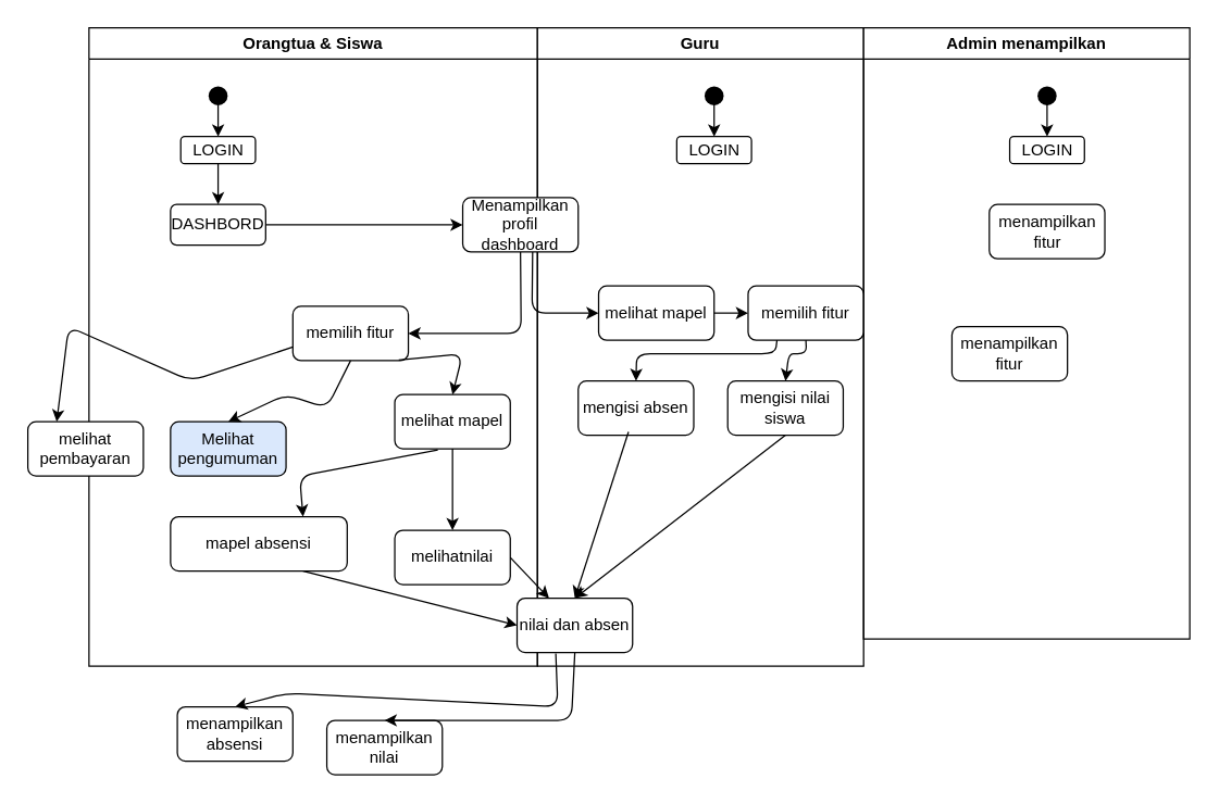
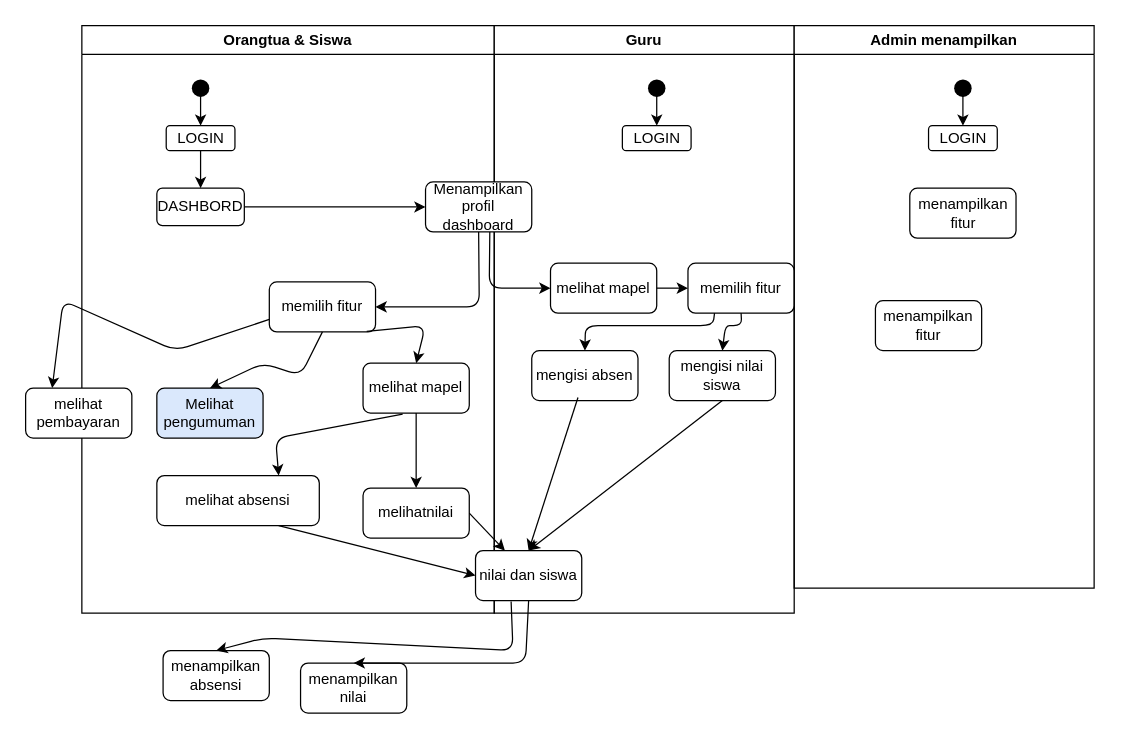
  <mxCell id="0" />
  <mxCell id="1" parent="0" />
  <mxCell id="2" value="Orangtua &amp;amp; Siswa" style="swimlane;whiteSpace=wrap;html=1;" vertex="1" parent="1"><mxGeometry x="65" y="20" width="330" height="470" as="geometry" /></mxCell>
  <mxCell id="3" value="" style="shape=waypoint;sketch=0;fillStyle=solid;size=6;pointerEvents=1;points=[];fillColor=none;resizable=0;rotatable=0;perimeter=centerPerimeter;snapToPoint=1;strokeWidth=5;" vertex="1" parent="2"><mxGeometry x="85" y="40" width="20" height="20" as="geometry" /></mxCell>
  <mxCell id="4" value="LOGIN" style="rounded=1;whiteSpace=wrap;html=1;" vertex="1" parent="2"><mxGeometry x="67.5" y="80" width="55" height="20" as="geometry" /></mxCell>
  <mxCell id="5" value="" style="endArrow=classic;html=1;exitX=0.398;exitY=0.731;exitDx=0;exitDy=0;exitPerimeter=0;entryX=0.5;entryY=0;entryDx=0;entryDy=0;" edge="1" parent="2" source="3" target="4"><mxGeometry width="50" height="50" relative="1" as="geometry"><mxPoint x="225" y="180" as="sourcePoint" /><mxPoint x="275" y="130" as="targetPoint" /></mxGeometry></mxCell>
  <mxCell id="6" value="DASHBORD" style="rounded=1;whiteSpace=wrap;html=1;" vertex="1" parent="2"><mxGeometry x="60" y="130" width="70" height="30" as="geometry" /></mxCell>
  <mxCell id="7" value="memilih fitur" style="rounded=1;whiteSpace=wrap;html=1;" vertex="1" parent="2"><mxGeometry x="150" y="205" width="85" height="40" as="geometry" /></mxCell>
  <mxCell id="8" value="" style="endArrow=classic;html=1;exitX=0.5;exitY=1;exitDx=0;exitDy=0;" edge="1" parent="2" source="4" target="6"><mxGeometry width="50" height="50" relative="1" as="geometry"><mxPoint x="265" y="240" as="sourcePoint" /><mxPoint x="315" y="190" as="targetPoint" /></mxGeometry></mxCell>
  <mxCell id="9" value="" style="endArrow=classic;html=1;exitX=0.917;exitY=0.989;exitDx=0;exitDy=0;entryX=0.5;entryY=0;entryDx=0;entryDy=0;exitPerimeter=0;" edge="1" parent="2" source="7" target="10"><mxGeometry width="50" height="50" relative="1" as="geometry"><mxPoint x="105" y="110" as="sourcePoint" /><mxPoint x="105" y="140" as="targetPoint" /><Array as="points"><mxPoint x="275" y="240" /></Array></mxGeometry></mxCell>
  <mxCell id="10" value="melihat mapel" style="rounded=1;whiteSpace=wrap;html=1;" vertex="1" parent="2"><mxGeometry x="225" y="270" width="85" height="40" as="geometry" /></mxCell>
- <mxCell id="11" value="mapel absensi" style="rounded=1;whiteSpace=wrap;html=1;" vertex="1" parent="2"><mxGeometry x="60" y="360" width="130" height="40" as="geometry" /></mxCell>
+ <mxCell id="11" value="melihat absensi" style="rounded=1;whiteSpace=wrap;html=1;" vertex="1" parent="2"><mxGeometry x="60" y="360" width="130" height="40" as="geometry" /></mxCell>
  <mxCell id="12" value="" style="endArrow=classic;html=1;exitX=0.373;exitY=1.021;exitDx=0;exitDy=0;entryX=0.75;entryY=0;entryDx=0;entryDy=0;exitPerimeter=0;" edge="1" parent="2" source="10" target="11"><mxGeometry width="50" height="50" relative="1" as="geometry"><mxPoint x="100" y="319" as="sourcePoint" /><mxPoint x="118" y="370" as="targetPoint" /><Array as="points"><mxPoint x="155" y="330" /></Array></mxGeometry></mxCell>
  <mxCell id="13" value="Melihat pengumuman" style="rounded=1;whiteSpace=wrap;html=1;fillColor=#dae8fc;" vertex="1" parent="2"><mxGeometry x="60" y="290" width="85" height="40" as="geometry" /></mxCell>
  <mxCell id="14" value="" style="endArrow=classic;html=1;exitX=0.5;exitY=1;exitDx=0;exitDy=0;entryX=0.5;entryY=0;entryDx=0;entryDy=0;" edge="1" parent="2" source="7" target="13"><mxGeometry width="50" height="50" relative="1" as="geometry"><mxPoint x="160" y="245" as="sourcePoint" /><mxPoint x="121" y="280" as="targetPoint" /><Array as="points"><mxPoint x="175" y="280" /><mxPoint x="145" y="270" /></Array></mxGeometry></mxCell>
  <mxCell id="15" value="melihat pembayaran" style="rounded=1;whiteSpace=wrap;html=1;" vertex="1" parent="2"><mxGeometry x="-45" y="290" width="85" height="40" as="geometry" /></mxCell>
  <mxCell id="16" value="" style="endArrow=classic;html=1;exitX=0;exitY=0.75;exitDx=0;exitDy=0;entryX=0.25;entryY=0;entryDx=0;entryDy=0;" edge="1" parent="2" source="7" target="15"><mxGeometry width="50" height="50" relative="1" as="geometry"><mxPoint x="160" y="235" as="sourcePoint" /><mxPoint x="53" y="280" as="targetPoint" /><Array as="points"><mxPoint x="75" y="260" /><mxPoint x="-15" y="220" /></Array></mxGeometry></mxCell>
  <mxCell id="17" value="melihatnilai" style="rounded=1;whiteSpace=wrap;html=1;" vertex="1" parent="2"><mxGeometry x="225" y="370" width="85" height="40" as="geometry" /></mxCell>
  <mxCell id="18" value="" style="endArrow=classic;html=1;exitX=0.5;exitY=1;exitDx=0;exitDy=0;entryX=0.5;entryY=0;entryDx=0;entryDy=0;" edge="1" parent="2" source="10" target="17"><mxGeometry width="50" height="50" relative="1" as="geometry"><mxPoint x="75" y="340" as="sourcePoint" /><mxPoint x="45" y="380" as="targetPoint" /></mxGeometry></mxCell>
  <mxCell id="19" value="Guru" style="swimlane;whiteSpace=wrap;html=1;" vertex="1" parent="1"><mxGeometry x="395" y="20" width="240" height="470" as="geometry" /></mxCell>
  <mxCell id="20" value="Menampilkan profil dashboard" style="rounded=1;whiteSpace=wrap;html=1;" vertex="1" parent="19"><mxGeometry x="-55" y="125" width="85" height="40" as="geometry" /></mxCell>
  <mxCell id="21" value="" style="shape=waypoint;sketch=0;fillStyle=solid;size=6;pointerEvents=1;points=[];fillColor=none;resizable=0;rotatable=0;perimeter=centerPerimeter;snapToPoint=1;strokeWidth=5;" vertex="1" parent="19"><mxGeometry x="120" y="40" width="20" height="20" as="geometry" /></mxCell>
  <mxCell id="22" value="LOGIN" style="rounded=1;whiteSpace=wrap;html=1;" vertex="1" parent="19"><mxGeometry x="102.5" y="80" width="55" height="20" as="geometry" /></mxCell>
  <mxCell id="23" value="" style="endArrow=classic;html=1;entryX=0.5;entryY=0;entryDx=0;entryDy=0;" edge="1" parent="19" source="21" target="22"><mxGeometry width="50" height="50" relative="1" as="geometry"><mxPoint x="-185" y="60" as="sourcePoint" /><mxPoint x="-185" y="90" as="targetPoint" /></mxGeometry></mxCell>
  <mxCell id="24" value="melihat mapel" style="rounded=1;whiteSpace=wrap;html=1;" vertex="1" parent="19"><mxGeometry x="45" y="190" width="85" height="40" as="geometry" /></mxCell>
  <mxCell id="25" value="mengisi absen" style="rounded=1;whiteSpace=wrap;html=1;" vertex="1" parent="19"><mxGeometry x="30" y="260" width="85" height="40" as="geometry" /></mxCell>
  <mxCell id="26" value="mengisi nilai siswa" style="rounded=1;whiteSpace=wrap;html=1;" vertex="1" parent="19"><mxGeometry x="140" y="260" width="85" height="40" as="geometry" /></mxCell>
  <mxCell id="27" value="memilih fitur" style="rounded=1;whiteSpace=wrap;html=1;" vertex="1" parent="19"><mxGeometry x="155" y="190" width="85" height="40" as="geometry" /></mxCell>
  <mxCell id="28" value="" style="endArrow=classic;html=1;entryX=0;entryY=0.5;entryDx=0;entryDy=0;exitX=1;exitY=0.5;exitDx=0;exitDy=0;" edge="1" parent="19" source="24" target="27"><mxGeometry width="50" height="50" relative="1" as="geometry"><mxPoint x="-55" y="260" as="sourcePoint" /><mxPoint x="-5" y="210" as="targetPoint" /></mxGeometry></mxCell>
  <mxCell id="29" value="" style="endArrow=classic;html=1;entryX=0.5;entryY=0;entryDx=0;entryDy=0;exitX=0.5;exitY=1;exitDx=0;exitDy=0;" edge="1" parent="19" source="27" target="26"><mxGeometry width="50" height="50" relative="1" as="geometry"><mxPoint x="140" y="220" as="sourcePoint" /><mxPoint x="165" y="220" as="targetPoint" /><Array as="points"><mxPoint x="198" y="240" /><mxPoint x="185" y="240" /></Array></mxGeometry></mxCell>
  <mxCell id="30" value="" style="endArrow=classic;html=1;entryX=0.5;entryY=0;entryDx=0;entryDy=0;exitX=0.25;exitY=1;exitDx=0;exitDy=0;" edge="1" parent="19" source="27" target="25"><mxGeometry width="50" height="50" relative="1" as="geometry"><mxPoint x="208" y="240" as="sourcePoint" /><mxPoint x="193" y="270" as="targetPoint" /><Array as="points"><mxPoint x="175" y="240" /><mxPoint x="73" y="240" /></Array></mxGeometry></mxCell>
- <mxCell id="31" value="nilai dan absen" style="rounded=1;whiteSpace=wrap;html=1;" vertex="1" parent="19"><mxGeometry x="-15" y="420" width="85" height="40" as="geometry" /></mxCell>
+ <mxCell id="31" value="nilai dan siswa" style="rounded=1;whiteSpace=wrap;html=1;" vertex="1" parent="19"><mxGeometry x="-15" y="420" width="85" height="40" as="geometry" /></mxCell>
  <mxCell id="32" value="" style="endArrow=classic;html=1;exitX=0.435;exitY=0.937;exitDx=0;exitDy=0;entryX=0.5;entryY=0;entryDx=0;entryDy=0;exitPerimeter=0;" edge="1" parent="19" source="25" target="31"><mxGeometry width="50" height="50" relative="1" as="geometry"><mxPoint x="-53" y="320" as="sourcePoint" /><mxPoint x="-103" y="470" as="targetPoint" /></mxGeometry></mxCell>
  <mxCell id="33" value="" style="endArrow=classic;html=1;exitX=0.5;exitY=1;exitDx=0;exitDy=0;entryX=0.5;entryY=0;entryDx=0;entryDy=0;" edge="1" parent="19" source="26" target="31"><mxGeometry width="50" height="50" relative="1" as="geometry"><mxPoint x="77" y="307" as="sourcePoint" /><mxPoint x="12" y="370" as="targetPoint" /></mxGeometry></mxCell>
  <mxCell id="34" value="Admin menampilkan" style="swimlane;whiteSpace=wrap;html=1;startSize=23;" vertex="1" parent="1"><mxGeometry x="635" y="20" width="240" height="450" as="geometry" /></mxCell>
  <mxCell id="35" value="LOGIN" style="rounded=1;whiteSpace=wrap;html=1;" vertex="1" parent="34"><mxGeometry x="107.5" y="80" width="55" height="20" as="geometry" /></mxCell>
  <mxCell id="36" value="" style="shape=waypoint;sketch=0;fillStyle=solid;size=6;pointerEvents=1;points=[];fillColor=none;resizable=0;rotatable=0;perimeter=centerPerimeter;snapToPoint=1;strokeWidth=5;" vertex="1" parent="34"><mxGeometry x="125" y="40" width="20" height="20" as="geometry" /></mxCell>
  <mxCell id="37" value="" style="endArrow=classic;html=1;entryX=0.5;entryY=0;entryDx=0;entryDy=0;exitX=0.002;exitY=0.872;exitDx=0;exitDy=0;exitPerimeter=0;" edge="1" parent="34" source="36" target="35"><mxGeometry width="50" height="50" relative="1" as="geometry"><mxPoint x="-100" y="60" as="sourcePoint" /><mxPoint x="-100" y="90" as="targetPoint" /></mxGeometry></mxCell>
  <mxCell id="38" value="menampilkan fitur" style="rounded=1;whiteSpace=wrap;html=1;" vertex="1" parent="34"><mxGeometry x="92.5" y="130" width="85" height="40" as="geometry" /></mxCell>
  <mxCell id="39" value="menampilkan fitur" style="rounded=1;whiteSpace=wrap;html=1;" vertex="1" parent="34"><mxGeometry x="65" y="220" width="85" height="40" as="geometry" /></mxCell>
  <mxCell id="40" value="" style="endArrow=classic;html=1;exitX=1;exitY=0.5;exitDx=0;exitDy=0;entryX=0;entryY=0.5;entryDx=0;entryDy=0;" edge="1" parent="1" source="6" target="20"><mxGeometry width="50" height="50" relative="1" as="geometry"><mxPoint x="260" y="130" as="sourcePoint" /><mxPoint x="260" y="160" as="targetPoint" /></mxGeometry></mxCell>
  <mxCell id="41" value="" style="endArrow=classic;html=1;exitX=0.5;exitY=1;exitDx=0;exitDy=0;entryX=1;entryY=0.5;entryDx=0;entryDy=0;" edge="1" parent="1" source="20" target="7"><mxGeometry width="50" height="50" relative="1" as="geometry"><mxPoint x="295" y="175" as="sourcePoint" /><mxPoint x="360" y="175" as="targetPoint" /><Array as="points"><mxPoint x="383" y="245" /></Array></mxGeometry></mxCell>
  <mxCell id="42" value="" style="endArrow=classic;html=1;exitX=0.605;exitY=1.004;exitDx=0;exitDy=0;exitPerimeter=0;" edge="1" parent="1" source="20"><mxGeometry width="50" height="50" relative="1" as="geometry"><mxPoint x="493" y="175" as="sourcePoint" /><mxPoint x="440" y="230" as="targetPoint" /><Array as="points"><mxPoint x="391" y="230" /></Array></mxGeometry></mxCell>
  <mxCell id="43" value="" style="endArrow=classic;html=1;exitX=1;exitY=0.5;exitDx=0;exitDy=0;" edge="1" parent="1" source="17" target="31"><mxGeometry width="50" height="50" relative="1" as="geometry"><mxPoint x="492" y="347" as="sourcePoint" /><mxPoint x="427" y="410" as="targetPoint" /></mxGeometry></mxCell>
  <mxCell id="44" value="" style="endArrow=classic;html=1;exitX=0.75;exitY=1;exitDx=0;exitDy=0;entryX=0;entryY=0.5;entryDx=0;entryDy=0;" edge="1" parent="1" source="11" target="31"><mxGeometry width="50" height="50" relative="1" as="geometry"><mxPoint x="255" y="430" as="sourcePoint" /><mxPoint x="327" y="350" as="targetPoint" /></mxGeometry></mxCell>
  <mxCell id="45" value="menampilkan nilai" style="rounded=1;whiteSpace=wrap;html=1;" vertex="1" parent="1"><mxGeometry x="240" y="530" width="85" height="40" as="geometry" /></mxCell>
  <mxCell id="46" value="menampilkan absensi" style="rounded=1;whiteSpace=wrap;html=1;" vertex="1" parent="1"><mxGeometry x="130" y="520" width="85" height="40" as="geometry" /></mxCell>
  <mxCell id="47" value="" style="endArrow=classic;html=1;exitX=0.335;exitY=1.018;exitDx=0;exitDy=0;entryX=0.5;entryY=0;entryDx=0;entryDy=0;exitPerimeter=0;" edge="1" parent="1" source="31" target="46"><mxGeometry width="50" height="50" relative="1" as="geometry"><mxPoint x="233" y="430" as="sourcePoint" /><mxPoint x="390" y="490" as="targetPoint" /><Array as="points"><mxPoint x="410" y="520" /><mxPoint x="210" y="510" /></Array></mxGeometry></mxCell>
  <mxCell id="48" value="" style="endArrow=classic;html=1;exitX=0.5;exitY=1;exitDx=0;exitDy=0;entryX=0.5;entryY=0;entryDx=0;entryDy=0;" edge="1" parent="1" source="31" target="45"><mxGeometry width="50" height="50" relative="1" as="geometry"><mxPoint x="418" y="511" as="sourcePoint" /><mxPoint x="223" y="540" as="targetPoint" /><Array as="points"><mxPoint x="420" y="530" /><mxPoint x="330" y="530" /></Array></mxGeometry></mxCell>
